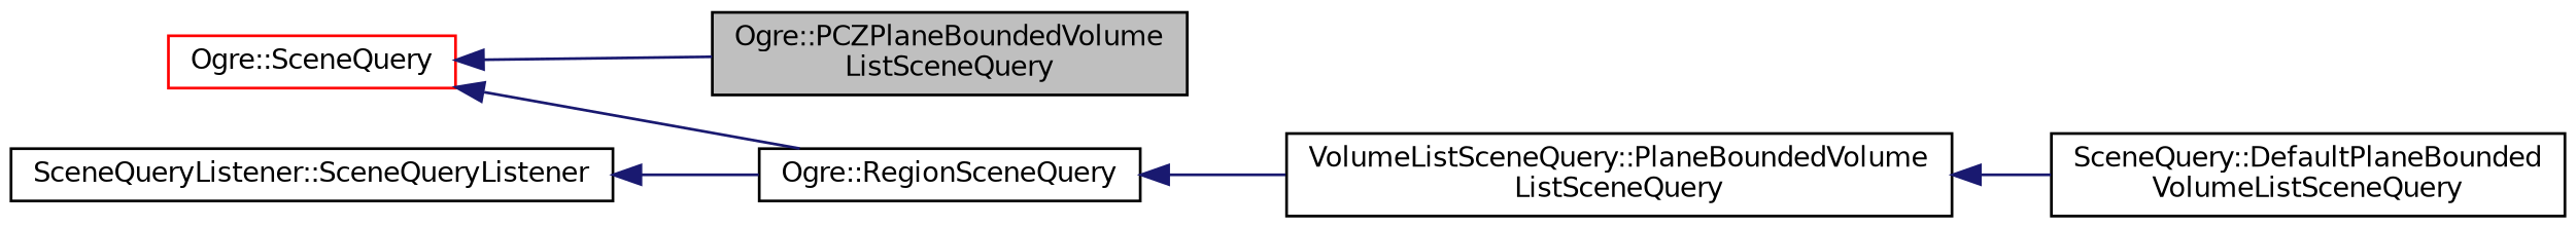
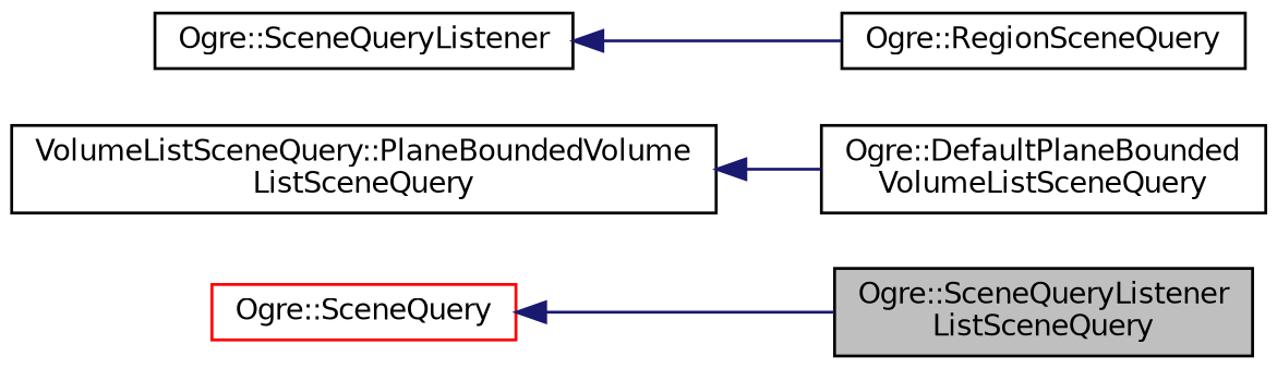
  digraph {
    rankdir=LR
    node [color=black fontname=Helvetica fontsize=10 shape=record]
    edge [color=midnightblue dir=back fontname=Helvetica fontsize=10 labelfontname=Helvetica labelfontsize=10 style=solid]
-   n1 [fillcolor=grey75 fontcolor=black height=0.2 label="Ogre::PCZPlaneBoundedVolume\lListSceneQuery" style=filled width=0.4]
-   n2 [height=0.2 label="SceneQuery::DefaultPlaneBounded\lVolumeListSceneQuery" width=0.4]
+   n1 [fillcolor=grey75 fontcolor=black height=0.2 label="Ogre::SceneQueryListener\lListSceneQuery" style=filled width=0.4]
+   n2 [height=0.2 label="Ogre::DefaultPlaneBounded\lVolumeListSceneQuery" width=0.4]
    n3 [height=0.2 label="VolumeListSceneQuery::PlaneBoundedVolume\lListSceneQuery" width=0.4]
    n4 [height=0.2 label="Ogre::RegionSceneQuery" width=0.4]
    n5 [color=red height=0.2 label="Ogre::SceneQuery" width=0.4]
-   n6 [height=0.2 label="SceneQueryListener::SceneQueryListener" width=0.4]
+   n6 [height=0.2 label="Ogre::SceneQueryListener" width=0.4]
    n3 -> n2
-   n4 -> n3
    n5 -> n1
-   n5 -> n4
    n6 -> n4
  }
